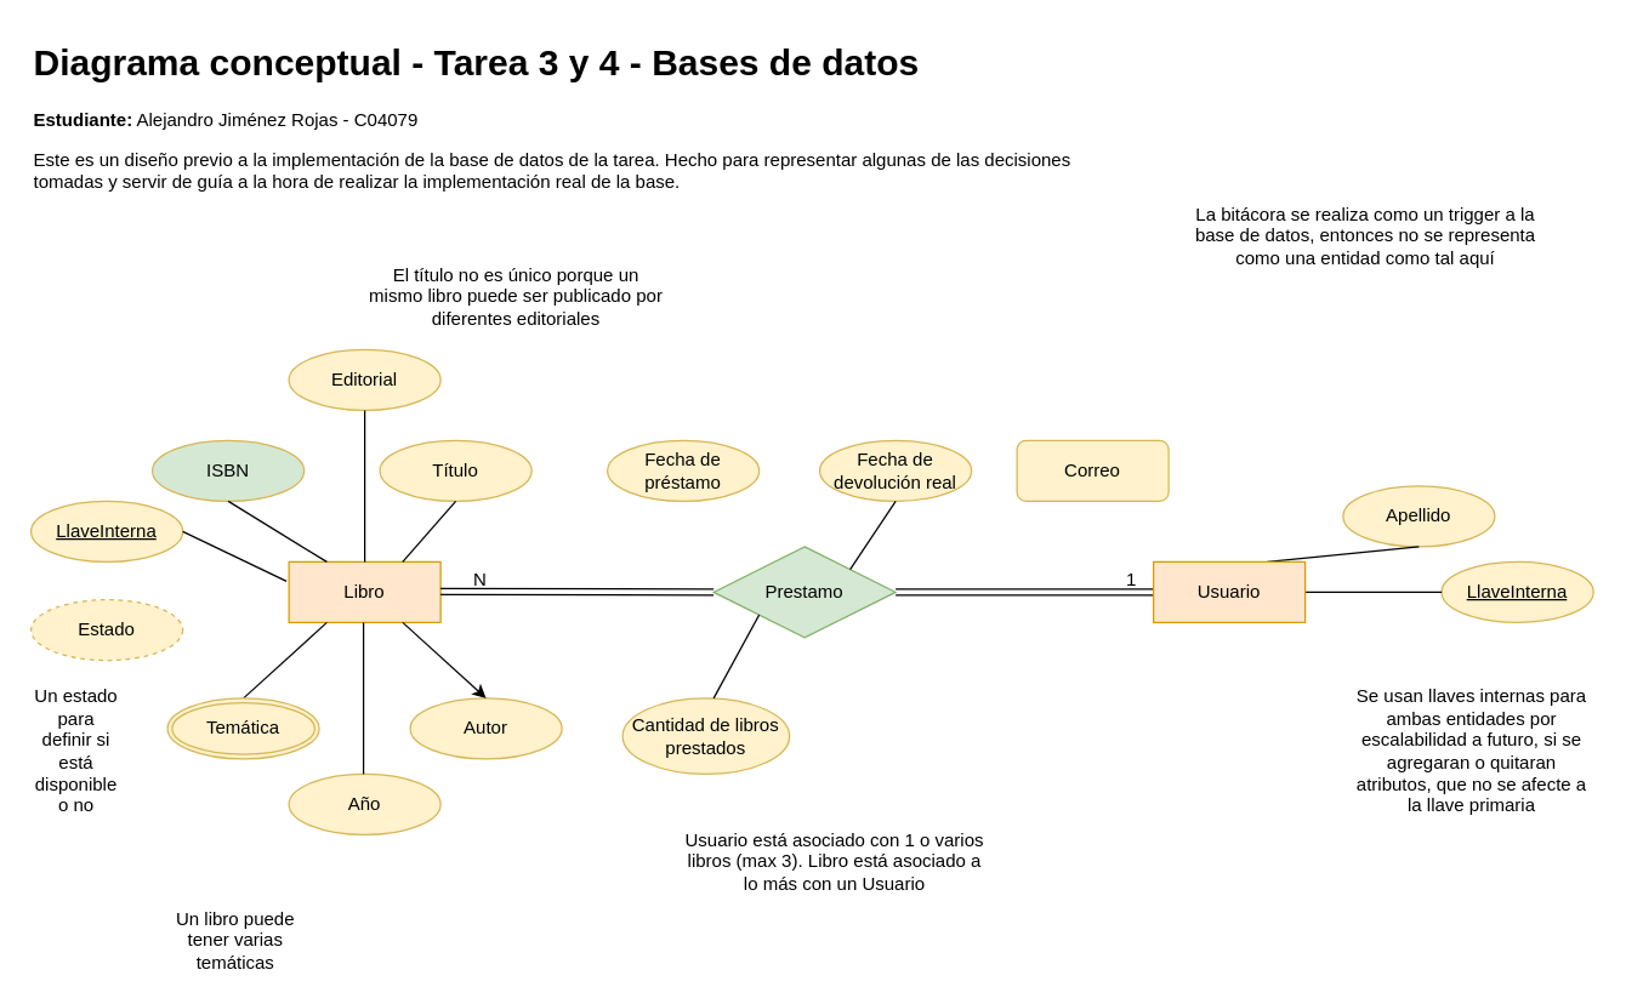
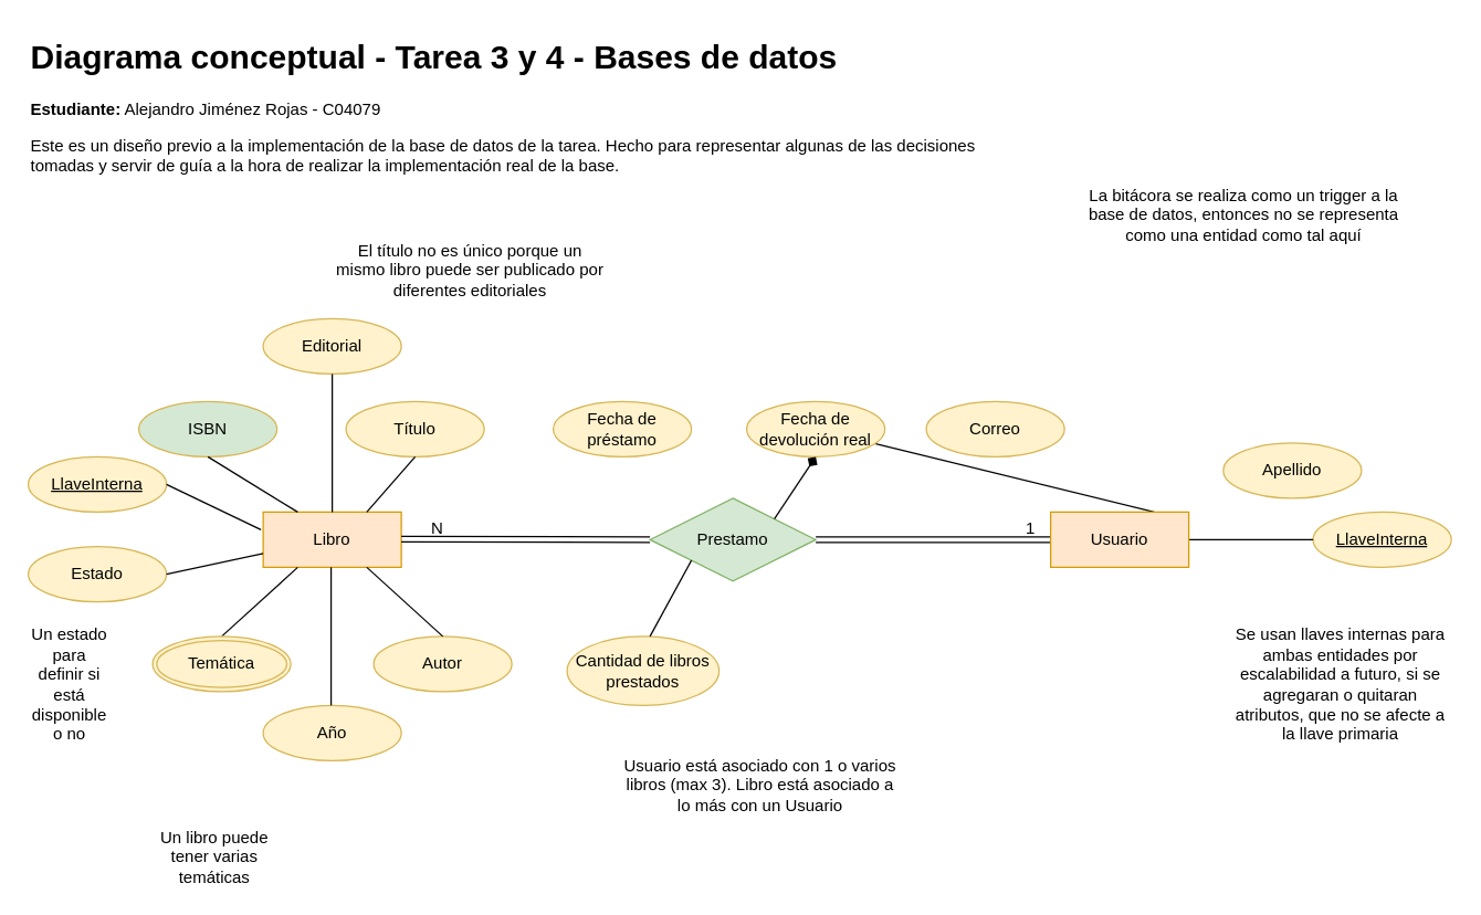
  <mxCell id="0" />
  <mxCell id="1" parent="0" />
  <mxCell id="2" value="ISBN" style="ellipse;whiteSpace=wrap;html=1;align=center;fillColor=#d5e8d4;strokeColor=#d6b656;" parent="1" vertex="1"><mxGeometry x="100" y="290" width="100" height="40" as="geometry" /></mxCell>
  <mxCell id="3" value="Libro" style="whiteSpace=wrap;html=1;align=center;fillColor=#ffe6cc;strokeColor=#d79b00;" parent="1" vertex="1"><mxGeometry x="190" y="370" width="100" height="40" as="geometry" /></mxCell>
  <mxCell id="4" value="&lt;h1 style=&quot;margin-top: 0px;&quot;&gt;Diagrama conceptual - Tarea 3 y 4 - Bases de datos&lt;/h1&gt;&lt;p&gt;&lt;b&gt;Estudiante:&lt;/b&gt; Alejandro Jiménez Rojas - C04079&lt;/p&gt;&lt;p&gt;Este es un diseño previo a la implementación de la base de datos de la tarea. Hecho para representar algunas de las decisiones tomadas y servir de guía a la hora de realizar la implementación real de la base.&lt;/p&gt;" style="text;html=1;whiteSpace=wrap;overflow=hidden;rounded=0;" parent="1" vertex="1"><mxGeometry x="20" y="20" width="700" height="140" as="geometry" /></mxCell>
  <mxCell id="5" value="Título" style="ellipse;whiteSpace=wrap;html=1;align=center;fillColor=#fff2cc;strokeColor=#d6b656;" parent="1" vertex="1"><mxGeometry x="250" y="290" width="100" height="40" as="geometry" /></mxCell>
  <mxCell id="6" value="Autor" style="ellipse;whiteSpace=wrap;html=1;align=center;fillColor=#fff2cc;strokeColor=#d6b656;" parent="1" vertex="1"><mxGeometry x="270" y="460" width="100" height="40" as="geometry" /></mxCell>
  <mxCell id="7" value="LlaveInterna" style="ellipse;whiteSpace=wrap;html=1;align=center;fontStyle=4;fillColor=#fff2cc;strokeColor=#d6b656;" parent="1" vertex="1"><mxGeometry x="20" y="330" width="100" height="40" as="geometry" /></mxCell>
  <mxCell id="8" value="Editorial" style="ellipse;whiteSpace=wrap;html=1;align=center;fillColor=#fff2cc;strokeColor=#d6b656;" parent="1" vertex="1"><mxGeometry x="190" y="230" width="100" height="40" as="geometry" /></mxCell>
  <mxCell id="9" value="" style="endArrow=none;html=1;rounded=0;exitX=1;exitY=0.5;exitDx=0;exitDy=0;entryX=-0.016;entryY=0.32;entryDx=0;entryDy=0;entryPerimeter=0;" parent="1" source="7" target="3" edge="1"><mxGeometry relative="1" as="geometry"><mxPoint x="160" y="390" as="sourcePoint" /><mxPoint x="190" y="390" as="targetPoint" /></mxGeometry></mxCell>
  <mxCell id="10" value="" style="endArrow=none;html=1;rounded=0;exitX=0.5;exitY=0;exitDx=0;exitDy=0;entryX=0.25;entryY=1;entryDx=0;entryDy=0;" parent="1" target="3" edge="1"><mxGeometry relative="1" as="geometry"><mxPoint x="160" y="460" as="sourcePoint" /><mxPoint x="310" y="430" as="targetPoint" /></mxGeometry></mxCell>
  <mxCell id="11" value="" style="endArrow=none;html=1;rounded=0;entryX=0.25;entryY=0;entryDx=0;entryDy=0;" parent="1" target="3" edge="1"><mxGeometry relative="1" as="geometry"><mxPoint x="150" y="330" as="sourcePoint" /><mxPoint x="310" y="330" as="targetPoint" /></mxGeometry></mxCell>
  <mxCell id="12" value="" style="endArrow=none;html=1;rounded=0;entryX=0.5;entryY=0;entryDx=0;entryDy=0;" parent="1" target="3" edge="1"><mxGeometry relative="1" as="geometry"><mxPoint x="240" y="270" as="sourcePoint" /><mxPoint x="400" y="270" as="targetPoint" /></mxGeometry></mxCell>
  <mxCell id="13" value="" style="endArrow=none;html=1;rounded=0;entryX=0.5;entryY=1;entryDx=0;entryDy=0;exitX=0.75;exitY=0;exitDx=0;exitDy=0;" parent="1" source="3" target="5" edge="1"><mxGeometry relative="1" as="geometry"><mxPoint x="220" y="340" as="sourcePoint" /><mxPoint x="380" y="340" as="targetPoint" /></mxGeometry></mxCell>
- <mxCell id="14" value="" style="endArrow=classic;html=1;rounded=0;entryX=0.5;entryY=0;entryDx=0;entryDy=0;exitX=0.75;exitY=1;exitDx=0;exitDy=0;" parent="1" source="3" target="6" edge="1"><mxGeometry relative="1" as="geometry"><mxPoint x="200" y="420" as="sourcePoint" /><mxPoint x="360" y="420" as="targetPoint" /></mxGeometry></mxCell>
+ <mxCell id="14" value="" style="endArrow=none;html=1;rounded=0;entryX=0.5;entryY=0;entryDx=0;entryDy=0;exitX=0.75;exitY=1;exitDx=0;exitDy=0;" parent="1" source="3" target="6" edge="1"><mxGeometry relative="1" as="geometry"><mxPoint x="200" y="420" as="sourcePoint" /><mxPoint x="360" y="420" as="targetPoint" /></mxGeometry></mxCell>
  <mxCell id="15" value="LlaveInterna" style="ellipse;whiteSpace=wrap;html=1;align=center;fontStyle=4;fillColor=#fff2cc;strokeColor=#d6b656;" parent="1" vertex="1"><mxGeometry x="950" y="370" width="100" height="40" as="geometry" /></mxCell>
- <mxCell id="16" value="Correo" style="whiteSpace=wrap;html=1;align=center;fillColor=#fff2cc;strokeColor=#d6b656;rounded=1;" parent="1" vertex="1"><mxGeometry x="670" y="290" width="100" height="40" as="geometry" /></mxCell>
+ <mxCell id="16" value="Correo" style="ellipse;whiteSpace=wrap;html=1;align=center;fillColor=#fff2cc;strokeColor=#d6b656;" parent="1" vertex="1"><mxGeometry x="670" y="290" width="100" height="40" as="geometry" /></mxCell>
  <mxCell id="17" value="Apellido" style="ellipse;whiteSpace=wrap;html=1;align=center;fillColor=#fff2cc;strokeColor=#d6b656;" parent="1" vertex="1"><mxGeometry x="885" y="320" width="100" height="40" as="geometry" /></mxCell>
  <mxCell id="18" value="La bitácora se realiza como un trigger a la base de datos, entonces no se representa como una entidad como tal aquí" style="text;html=1;align=center;verticalAlign=middle;whiteSpace=wrap;rounded=0;" parent="1" vertex="1"><mxGeometry x="780" y="120" width="240" height="70" as="geometry" /></mxCell>
- <mxCell id="19" value="" style="endArrow=none;html=1;rounded=0;entryX=0.5;entryY=1;entryDx=0;entryDy=0;exitX=0.75;exitY=0;exitDx=0;exitDy=0;" parent="1" source="32" target="17" edge="1"><mxGeometry relative="1" as="geometry"><mxPoint x="750" y="370" as="sourcePoint" /><mxPoint x="910" y="370" as="targetPoint" /></mxGeometry></mxCell>
+ <mxCell id="19" value="" style="endArrow=none;html=1;rounded=0;exitX=0.75;exitY=0;exitDx=0;exitDy=0;" parent="1" source="32" target="29" edge="1"><mxGeometry relative="1" as="geometry"><mxPoint x="750" y="370" as="sourcePoint" /><mxPoint x="910" y="370" as="targetPoint" /></mxGeometry></mxCell>
  <mxCell id="20" value="" style="endArrow=none;html=1;rounded=0;entryX=0;entryY=0.5;entryDx=0;entryDy=0;" parent="1" source="32" target="15" edge="1"><mxGeometry relative="1" as="geometry"><mxPoint x="780" y="390" as="sourcePoint" /><mxPoint x="860" y="390" as="targetPoint" /></mxGeometry></mxCell>
  <mxCell id="21" value="Se usan llaves internas para ambas entidades por escalabilidad a futuro, si se agregaran o quitaran atributos, que no se afecte a la llave primaria" style="text;html=1;align=center;verticalAlign=middle;whiteSpace=wrap;rounded=0;" parent="1" vertex="1"><mxGeometry x="890" y="450" width="160" height="90" as="geometry" /></mxCell>
  <mxCell id="22" value="Temática" style="ellipse;shape=doubleEllipse;margin=3;whiteSpace=wrap;html=1;align=center;fillColor=#fff2cc;strokeColor=#d6b656;" parent="1" vertex="1"><mxGeometry x="110" y="460" width="100" height="40" as="geometry" /></mxCell>
  <mxCell id="23" value="Un libro puede tener varias temáticas" style="text;html=1;align=center;verticalAlign=middle;whiteSpace=wrap;rounded=0;" parent="1" vertex="1"><mxGeometry x="100" y="600" width="110" height="40" as="geometry" /></mxCell>
  <mxCell id="24" value="El título no es único porque un mismo libro puede ser publicado por diferentes editoriales" style="text;html=1;align=center;verticalAlign=middle;whiteSpace=wrap;rounded=0;" parent="1" vertex="1"><mxGeometry x="240" y="180" width="200" height="30" as="geometry" /></mxCell>
  <mxCell id="25" value="" style="shape=link;html=1;rounded=0;entryX=0;entryY=0.5;entryDx=0;entryDy=0;" parent="1" source="35" target="32" edge="1"><mxGeometry relative="1" as="geometry"><mxPoint x="290" y="389.5" as="sourcePoint" /><mxPoint x="450" y="389.5" as="targetPoint" /></mxGeometry></mxCell>
  <mxCell id="26" value="1" style="resizable=0;html=1;whiteSpace=wrap;align=right;verticalAlign=bottom;" parent="25" connectable="0" vertex="1"><mxGeometry x="1" relative="1" as="geometry"><mxPoint x="-10" as="offset" /></mxGeometry></mxCell>
  <mxCell id="27" value="Usuario está asociado con 1 o varios libros (max 3). Libro está asociado a lo más con un Usuario" style="text;html=1;align=center;verticalAlign=middle;whiteSpace=wrap;rounded=0;" parent="1" vertex="1"><mxGeometry x="450" y="520" width="200" height="95" as="geometry" /></mxCell>
  <mxCell id="28" value="Fecha de préstamo" style="ellipse;whiteSpace=wrap;html=1;align=center;fillColor=#fff2cc;strokeColor=#d6b656;" parent="1" vertex="1"><mxGeometry x="400" y="290" width="100" height="40" as="geometry" /></mxCell>
  <mxCell id="29" value="Fecha de devolución real" style="ellipse;whiteSpace=wrap;html=1;align=center;fillColor=#fff2cc;strokeColor=#d6b656;" parent="1" vertex="1"><mxGeometry x="540" y="290" width="100" height="40" as="geometry" /></mxCell>
  <mxCell id="30" value="Cantidad de libros prestados" style="ellipse;whiteSpace=wrap;html=1;align=center;fillColor=#fff2cc;strokeColor=#d6b656;" parent="1" vertex="1"><mxGeometry x="410" y="460" width="110" height="50" as="geometry" /></mxCell>
  <mxCell id="31" value="" style="endArrow=none;html=1;rounded=0;entryX=0;entryY=0.5;entryDx=0;entryDy=0;" parent="1" target="32" edge="1"><mxGeometry relative="1" as="geometry"><mxPoint x="780" y="390" as="sourcePoint" /><mxPoint x="950" y="390" as="targetPoint" /></mxGeometry></mxCell>
  <mxCell id="32" value="Usuario" style="whiteSpace=wrap;html=1;align=center;fillColor=#ffe6cc;strokeColor=#d79b00;" parent="1" vertex="1"><mxGeometry x="760" y="370" width="100" height="40" as="geometry" /></mxCell>
  <mxCell id="33" value="" style="shape=link;html=1;rounded=0;entryX=0;entryY=0.5;entryDx=0;entryDy=0;" parent="1" target="35" edge="1"><mxGeometry relative="1" as="geometry"><mxPoint x="290" y="389.5" as="sourcePoint" /><mxPoint x="760" y="390" as="targetPoint" /></mxGeometry></mxCell>
  <mxCell id="34" value="N" style="resizable=0;html=1;whiteSpace=wrap;align=left;verticalAlign=bottom;" parent="33" connectable="0" vertex="1"><mxGeometry x="-1" relative="1" as="geometry"><mxPoint x="20" as="offset" /></mxGeometry></mxCell>
  <mxCell id="35" value="Prestamo" style="shape=rhombus;perimeter=rhombusPerimeter;whiteSpace=wrap;html=1;align=center;fillColor=#d5e8d4;strokeColor=#82b366;" parent="1" vertex="1"><mxGeometry x="470" y="360" width="120" height="60" as="geometry" /></mxCell>
  <mxCell id="36" value="" style="endArrow=none;html=1;rounded=0;entryX=0;entryY=1;entryDx=0;entryDy=0;" parent="1" target="35" edge="1"><mxGeometry relative="1" as="geometry"><mxPoint x="470" y="460" as="sourcePoint" /><mxPoint x="630" y="460" as="targetPoint" /></mxGeometry></mxCell>
- <mxCell id="37" value="" style="endArrow=none;html=1;rounded=0;exitX=1;exitY=0;exitDx=0;exitDy=0;entryX=0.5;entryY=1;entryDx=0;entryDy=0;" parent="1" source="35" target="29" edge="1"><mxGeometry relative="1" as="geometry"><mxPoint x="560" y="370" as="sourcePoint" /><mxPoint x="720" y="370" as="targetPoint" /></mxGeometry></mxCell>
+ <mxCell id="37" value="" style="endArrow=diamond;html=1;rounded=0;exitX=1;exitY=0;exitDx=0;exitDy=0;entryX=0.5;entryY=1;entryDx=0;entryDy=0;" parent="1" source="35" target="29" edge="1"><mxGeometry relative="1" as="geometry"><mxPoint x="560" y="370" as="sourcePoint" /><mxPoint x="720" y="370" as="targetPoint" /></mxGeometry></mxCell>
  <mxCell id="38" value="Año" style="ellipse;whiteSpace=wrap;html=1;align=center;fillColor=#fff2cc;strokeColor=#d6b656;" parent="1" vertex="1"><mxGeometry x="190" y="510" width="100" height="40" as="geometry" /></mxCell>
  <mxCell id="39" value="" style="endArrow=none;html=1;rounded=0;entryX=0.5;entryY=0;entryDx=0;entryDy=0;" parent="1" edge="1"><mxGeometry relative="1" as="geometry"><mxPoint x="239.17" y="410" as="sourcePoint" /><mxPoint x="239.17" y="510" as="targetPoint" /></mxGeometry></mxCell>
- <mxCell id="40" value="Estado" style="ellipse;whiteSpace=wrap;html=1;align=center;fillColor=#fff2cc;strokeColor=#d6b656;dashed=1;" parent="1" vertex="1"><mxGeometry x="20" y="395" width="100" height="40" as="geometry" /></mxCell>
+ <mxCell id="40" value="Estado" style="ellipse;whiteSpace=wrap;html=1;align=center;fillColor=#fff2cc;strokeColor=#d6b656;" parent="1" vertex="1"><mxGeometry x="20" y="395" width="100" height="40" as="geometry" /></mxCell>
+ <mxCell id="41" value="" style="endArrow=none;html=1;rounded=0;entryX=1;entryY=0.5;entryDx=0;entryDy=0;exitX=0;exitY=0.75;exitDx=0;exitDy=0;" parent="1" source="3" target="40" edge="1"><mxGeometry relative="1" as="geometry"><mxPoint x="170" y="390" as="sourcePoint" /><mxPoint x="170" y="490" as="targetPoint" /></mxGeometry></mxCell>
  <mxCell id="42" value="Un estado para definir si está disponible o no" style="text;html=1;align=center;verticalAlign=middle;whiteSpace=wrap;rounded=0;" parent="1" vertex="1"><mxGeometry x="20" y="480" width="60" height="30" as="geometry" /></mxCell>
